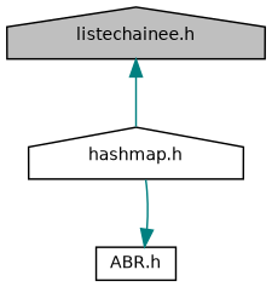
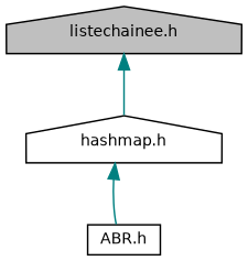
  digraph {
    node [color=black fillcolor=white fontname=Helvetica fontsize=10 shape=house style=filled]
    edge [color=teal dir=back fontname=Helvetica fontsize=10 labelfontname=Helvetica labelfontsize=10 style=solid]
    n1 [fillcolor=grey75 fontcolor=black height=0.2 label="listechainee.h" width=0.4]
    n2 [height=0.2 label="hashmap.h" width=0.4]
    n3 [height=0.2 label="ABR.h" shape=box width=0.4]
    n1 -> n2
-   n3 -> n2
+   n2 -> n3
  }
